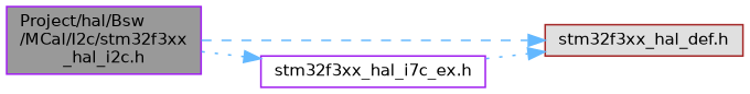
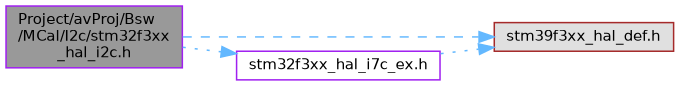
  digraph {
    rankdir=LR
    node [color=purple fontname=Helvetica fontsize=10 shape=box style=filled]
    edge [color=steelblue1 fontname=Helvetica fontsize=10 labelfontname=Helvetica labelfontsize=10 style=dotted]
-   n1 [fillcolor=grey60 fontcolor=black height=0.2 label="Project/hal/Bsw\l/MCal/I2c/stm32f3xx\l_hal_i2c.h" width=0.4]
-   n2 [color=brown fillcolor="#E0E0E0" height=0.2 label="stm32f3xx_hal_def.h" width=0.4]
+   n1 [fillcolor=grey60 fontcolor=black height=0.2 label="Project/avProj/Bsw\l/MCal/I2c/stm32f3xx\l_hal_i2c.h" width=0.4]
+   n2 [color=brown fillcolor="#E0E0E0" height=0.2 label="stm39f3xx_hal_def.h" width=0.4]
    n3 [fillcolor=white height=0.2 label="stm32f3xx_hal_i7c_ex.h" width=0.4]
    n1 -> n2 [style=dashed]
    n1 -> n3
    n3 -> n2
  }
